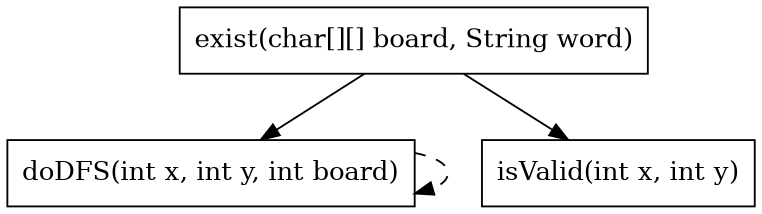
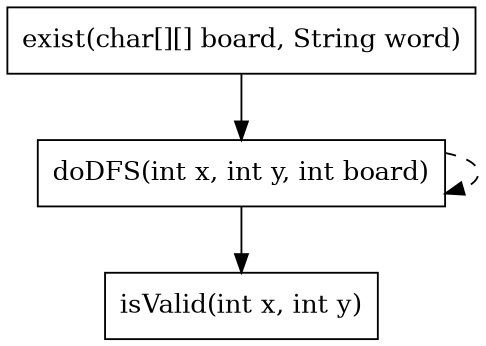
  digraph {
    node [shape=box]
    n1 [label="exist(char[][] board, String word)"]
    n2 [label="doDFS(int x, int y, int board)"]
    n3 [label="isValid(int x, int y)"]
    n1 -> n2
    n2 -> n2 [style=dashed]
-   n1 -> n3
+   n2 -> n3
  }
